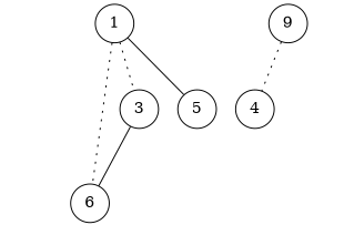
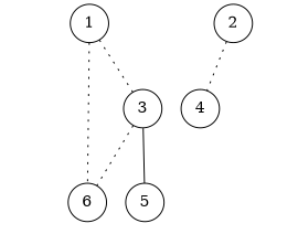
  graph {
    node [shape=circle]
    edge [style="dashed,invis"]
    M1 [style="dashed, invis"]
    1
    3
    6
-   2 [label=9]
+   2
    4
    M2 [style="dashed, invis"]
    5
    M3 [style="dashed, invis"]
    1 -- M1
    1 -- 3 [style=dotted]
    1 -- 6 [style=dotted]
-   3 -- 6 [style=solid]
-   1 -- 5 [style=solid]
+   3 -- 6 [style=dotted]
+   3 -- 5 [style=solid]
    3 -- M3
    2 -- 4 [style=dotted]
    2 -- M2
  }
